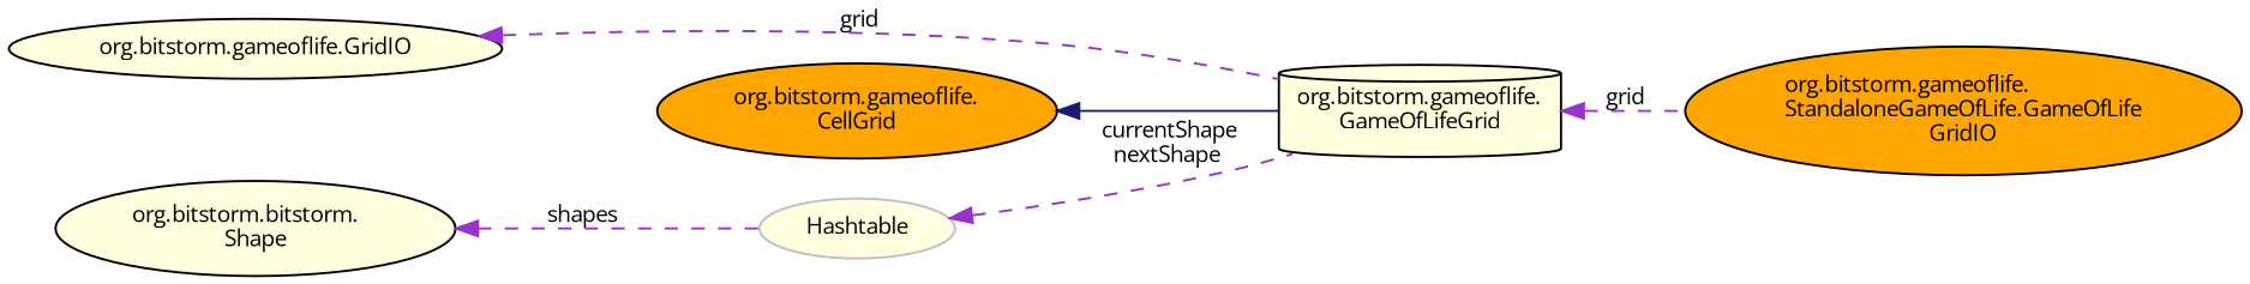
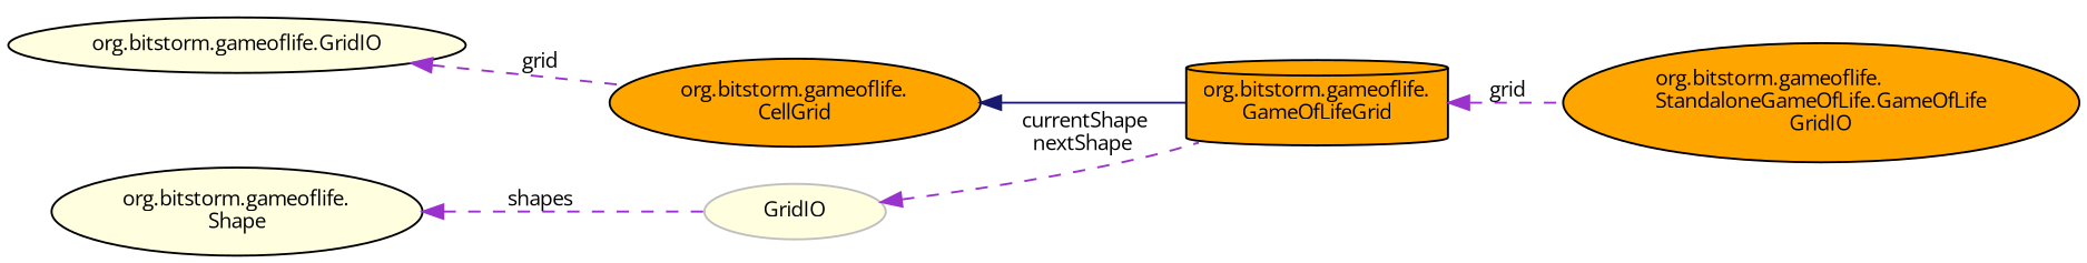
  digraph {
    fontname="Open Sans"
    rankdir=LR
    node [color=black fillcolor=lightyellow fontname="Open Sans" fontsize=10 shape=ellipse style=filled]
    edge [color=darkorchid3 dir=back fontname="Open Sans" fontsize=10 labelfontname=Helvetica labelfontsize=10 style=dashed]
    n1 [fillcolor=orange fontcolor=black height=0.2 label="org.bitstorm.gameoflife.\lStandaloneGameOfLife.GameOfLife\lGridIO" width=0.4]
-   n2 [height=0.2 label="org.bitstorm.gameoflife.\lGameOfLifeGrid" shape=cylinder width=0.4]
+   n2 [fillcolor=orange height=0.2 label="org.bitstorm.gameoflife.\lGameOfLifeGrid" shape=cylinder width=0.4]
    n3 [fillcolor=orange height=0.2 label="org.bitstorm.gameoflife.\lCellGrid" width=0.4]
-   n4 [color=grey75 height=0.2 label=Hashtable width=0.4]
-   n5 [height=0.2 label="org.bitstorm.bitstorm.\lShape" width=0.4]
+   n4 [color=grey75 height=0.2 label=GridIO width=0.4]
+   n5 [height=0.2 label="org.bitstorm.gameoflife.\lShape" width=0.4]
    n6 [height=0.2 label="org.bitstorm.gameoflife.GridIO" width=0.4]
    n2 -> n1 [label=" grid"]
    n3 -> n2 [color=midnightblue style=solid]
    n4 -> n2 [label=" currentShape\nnextShape"]
    n5 -> n4 [label=" shapes"]
-   n6 -> n2 [label=" grid"]
+   n6 -> n3 [label=" grid"]
  }
